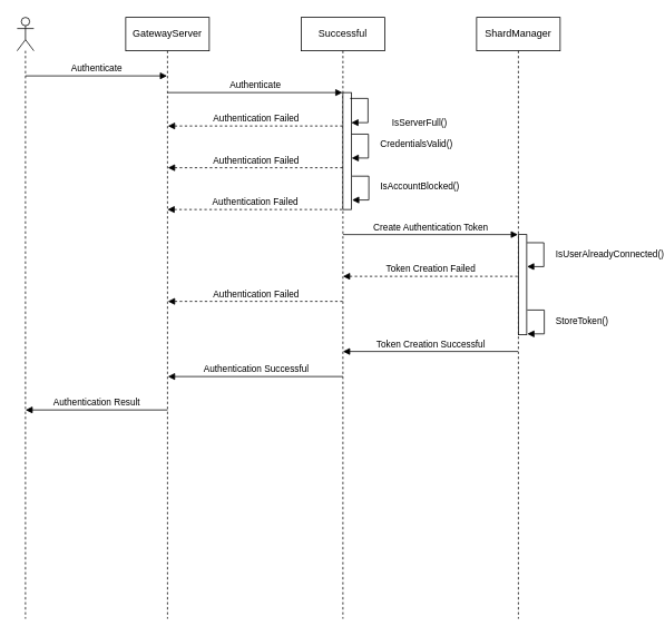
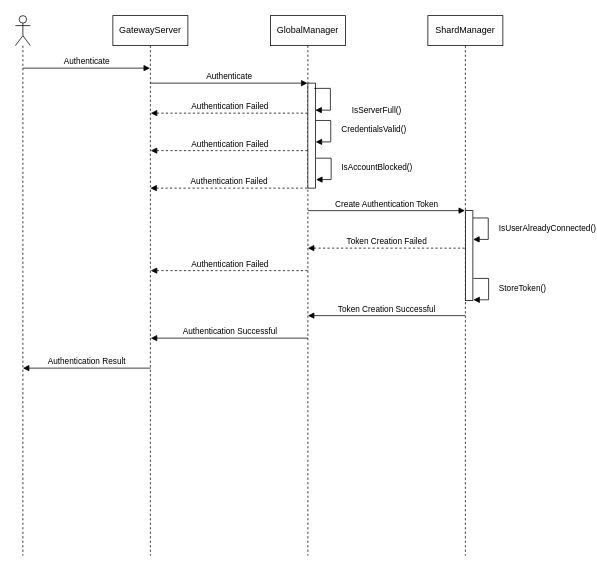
  <mxCell id="0" />
  <mxCell id="1" parent="0" />
  <mxCell id="2" value="" style="shape=umlLifeline;participant=umlActor;perimeter=lifelinePerimeter;whiteSpace=wrap;html=1;container=1;collapsible=0;recursiveResize=0;verticalAlign=top;spacingTop=36;labelBackgroundColor=#ffffff;outlineConnect=0;" vertex="1" parent="1"><mxGeometry x="20" y="20" width="20" height="720" as="geometry" /></mxCell>
  <mxCell id="3" value="Authenticate" style="html=1;verticalAlign=bottom;endArrow=block;" edge="1" parent="2" target="4"><mxGeometry width="80" relative="1" as="geometry"><mxPoint x="10" y="70" as="sourcePoint" /><mxPoint x="90" y="70" as="targetPoint" /></mxGeometry></mxCell>
  <mxCell id="4" value="GatewayServer" style="shape=umlLifeline;perimeter=lifelinePerimeter;whiteSpace=wrap;html=1;container=1;collapsible=0;recursiveResize=0;outlineConnect=0;" vertex="1" parent="1"><mxGeometry x="150" y="20" width="100" height="720" as="geometry" /></mxCell>
- <mxCell id="5" value="Successful" style="shape=umlLifeline;perimeter=lifelinePerimeter;whiteSpace=wrap;html=1;container=1;collapsible=0;recursiveResize=0;outlineConnect=0;" vertex="1" parent="1"><mxGeometry x="360" y="20" width="100" height="720" as="geometry" /></mxCell>
+ <mxCell id="5" value="GlobalManager" style="shape=umlLifeline;perimeter=lifelinePerimeter;whiteSpace=wrap;html=1;container=1;collapsible=0;recursiveResize=0;outlineConnect=0;" vertex="1" parent="1"><mxGeometry x="360" y="20" width="100" height="720" as="geometry" /></mxCell>
  <mxCell id="6" value="" style="html=1;points=[];perimeter=orthogonalPerimeter;" vertex="1" parent="5"><mxGeometry x="50" y="90" width="10" height="140" as="geometry" /></mxCell>
  <mxCell id="7" value="IsServerFull()" style="edgeStyle=orthogonalEdgeStyle;html=1;align=left;spacingLeft=2;endArrow=block;rounded=0;" edge="1" parent="5"><mxGeometry x="-0.417" y="-16" relative="1" as="geometry"><mxPoint x="60" y="97" as="sourcePoint" /><Array as="points"><mxPoint x="59" y="97" /><mxPoint x="80" y="97" /><mxPoint x="80" y="126" /></Array><mxPoint x="60" y="126" as="targetPoint" /><mxPoint x="26" y="13" as="offset" /></mxGeometry></mxCell>
  <mxCell id="8" value="ShardManager" style="shape=umlLifeline;perimeter=lifelinePerimeter;whiteSpace=wrap;html=1;container=1;collapsible=0;recursiveResize=0;outlineConnect=0;" vertex="1" parent="1"><mxGeometry x="570" y="20" width="100" height="720" as="geometry" /></mxCell>
  <mxCell id="9" value="Authenticate" style="html=1;verticalAlign=bottom;endArrow=block;" edge="1" parent="1" target="5"><mxGeometry width="80" relative="1" as="geometry"><mxPoint x="200" y="110" as="sourcePoint" /><mxPoint x="280" y="110" as="targetPoint" /></mxGeometry></mxCell>
  <mxCell id="10" value="CredentialsValid()" style="edgeStyle=orthogonalEdgeStyle;html=1;align=left;spacingLeft=2;endArrow=block;rounded=0;" edge="1" parent="1"><mxGeometry x="-0.077" y="10" relative="1" as="geometry"><mxPoint x="420.357" y="159.786" as="sourcePoint" /><Array as="points"><mxPoint x="419.5" y="159.5" /><mxPoint x="440.5" y="159.5" /><mxPoint x="440.5" y="188.5" /></Array><mxPoint x="420.357" y="188.357" as="targetPoint" /><mxPoint as="offset" /></mxGeometry></mxCell>
  <mxCell id="11" value="IsAccountBlocked()" style="edgeStyle=orthogonalEdgeStyle;html=1;align=left;spacingLeft=2;endArrow=block;rounded=0;" edge="1" parent="1"><mxGeometry x="-0.077" y="10" relative="1" as="geometry"><mxPoint x="420.929" y="210.071" as="sourcePoint" /><Array as="points"><mxPoint x="420" y="210" /><mxPoint x="441" y="210" /><mxPoint x="441" y="239" /></Array><mxPoint x="420.929" y="238.643" as="targetPoint" /><mxPoint as="offset" /></mxGeometry></mxCell>
  <mxCell id="12" value="Authentication Failed" style="html=1;verticalAlign=bottom;endArrow=none;endFill=0;startArrow=block;startFill=1;dashed=1;" edge="1" parent="1"><mxGeometry width="80" relative="1" as="geometry"><mxPoint x="200.5" y="150" as="sourcePoint" /><mxPoint x="410" y="150" as="targetPoint" /></mxGeometry></mxCell>
  <mxCell id="13" value="Authentication Failed" style="html=1;verticalAlign=bottom;endArrow=none;endFill=0;startArrow=block;startFill=1;dashed=1;" edge="1" parent="1"><mxGeometry width="80" relative="1" as="geometry"><mxPoint x="200.5" y="200" as="sourcePoint" /><mxPoint x="410" y="200" as="targetPoint" /></mxGeometry></mxCell>
  <mxCell id="14" value="Authentication Failed" style="html=1;verticalAlign=bottom;endArrow=none;endFill=0;startArrow=block;startFill=1;dashed=1;" edge="1" parent="1"><mxGeometry width="80" relative="1" as="geometry"><mxPoint x="200" y="250" as="sourcePoint" /><mxPoint x="409.5" y="250" as="targetPoint" /></mxGeometry></mxCell>
  <mxCell id="15" value="Create Authentication Token" style="html=1;verticalAlign=bottom;endArrow=block;" edge="1" parent="1"><mxGeometry width="80" relative="1" as="geometry"><mxPoint x="410" y="280" as="sourcePoint" /><mxPoint x="619.5" y="280" as="targetPoint" /></mxGeometry></mxCell>
  <mxCell id="16" value="" style="html=1;points=[];perimeter=orthogonalPerimeter;" vertex="1" parent="1"><mxGeometry x="620" y="280" width="10" height="120" as="geometry" /></mxCell>
  <mxCell id="17" value="IsUserAlreadyConnected()" style="edgeStyle=orthogonalEdgeStyle;html=1;align=left;spacingLeft=2;endArrow=block;rounded=0;" edge="1" parent="1"><mxGeometry x="-0.417" y="-16" relative="1" as="geometry"><mxPoint x="630.357" y="289.786" as="sourcePoint" /><Array as="points"><mxPoint x="629.5" y="289.5" /><mxPoint x="650.5" y="289.5" /><mxPoint x="650.5" y="318.5" /></Array><mxPoint x="630.357" y="318.357" as="targetPoint" /><mxPoint x="26" y="13" as="offset" /></mxGeometry></mxCell>
  <mxCell id="18" value="Token Creation Failed" style="html=1;verticalAlign=bottom;endArrow=none;endFill=0;startArrow=block;startFill=1;dashed=1;" edge="1" parent="1"><mxGeometry width="80" relative="1" as="geometry"><mxPoint x="410" y="330" as="sourcePoint" /><mxPoint x="619.5" y="330" as="targetPoint" /></mxGeometry></mxCell>
  <mxCell id="19" value="Authentication Failed" style="html=1;verticalAlign=bottom;endArrow=none;endFill=0;startArrow=block;startFill=1;dashed=1;" edge="1" parent="1"><mxGeometry width="80" relative="1" as="geometry"><mxPoint x="200.5" y="360" as="sourcePoint" /><mxPoint x="410" y="360" as="targetPoint" /></mxGeometry></mxCell>
  <mxCell id="20" value="StoreToken()" style="edgeStyle=orthogonalEdgeStyle;html=1;align=left;spacingLeft=2;endArrow=block;rounded=0;" edge="1" parent="1"><mxGeometry x="-0.417" y="-16" relative="1" as="geometry"><mxPoint x="630.643" y="370.357" as="sourcePoint" /><Array as="points"><mxPoint x="630" y="370" /><mxPoint x="651" y="370" /><mxPoint x="651" y="399" /></Array><mxPoint x="630.643" y="398.929" as="targetPoint" /><mxPoint x="26" y="13" as="offset" /></mxGeometry></mxCell>
  <mxCell id="21" value="Token Creation Successful" style="html=1;verticalAlign=bottom;endArrow=none;endFill=0;startArrow=block;startFill=1;" edge="1" parent="1"><mxGeometry width="80" relative="1" as="geometry"><mxPoint x="410" y="420" as="sourcePoint" /><mxPoint x="619.5" y="420" as="targetPoint" /></mxGeometry></mxCell>
  <mxCell id="22" value="Authentication Successful" style="html=1;verticalAlign=bottom;endArrow=none;endFill=0;startArrow=block;startFill=1;" edge="1" parent="1"><mxGeometry width="80" relative="1" as="geometry"><mxPoint x="200.5" y="450" as="sourcePoint" /><mxPoint x="410" y="450" as="targetPoint" /></mxGeometry></mxCell>
  <mxCell id="23" value="Authentication Result" style="html=1;verticalAlign=bottom;endArrow=none;endFill=0;startArrow=block;startFill=1;" edge="1" parent="1"><mxGeometry width="80" relative="1" as="geometry"><mxPoint x="30" y="490" as="sourcePoint" /><mxPoint x="200" y="490" as="targetPoint" /></mxGeometry></mxCell>
